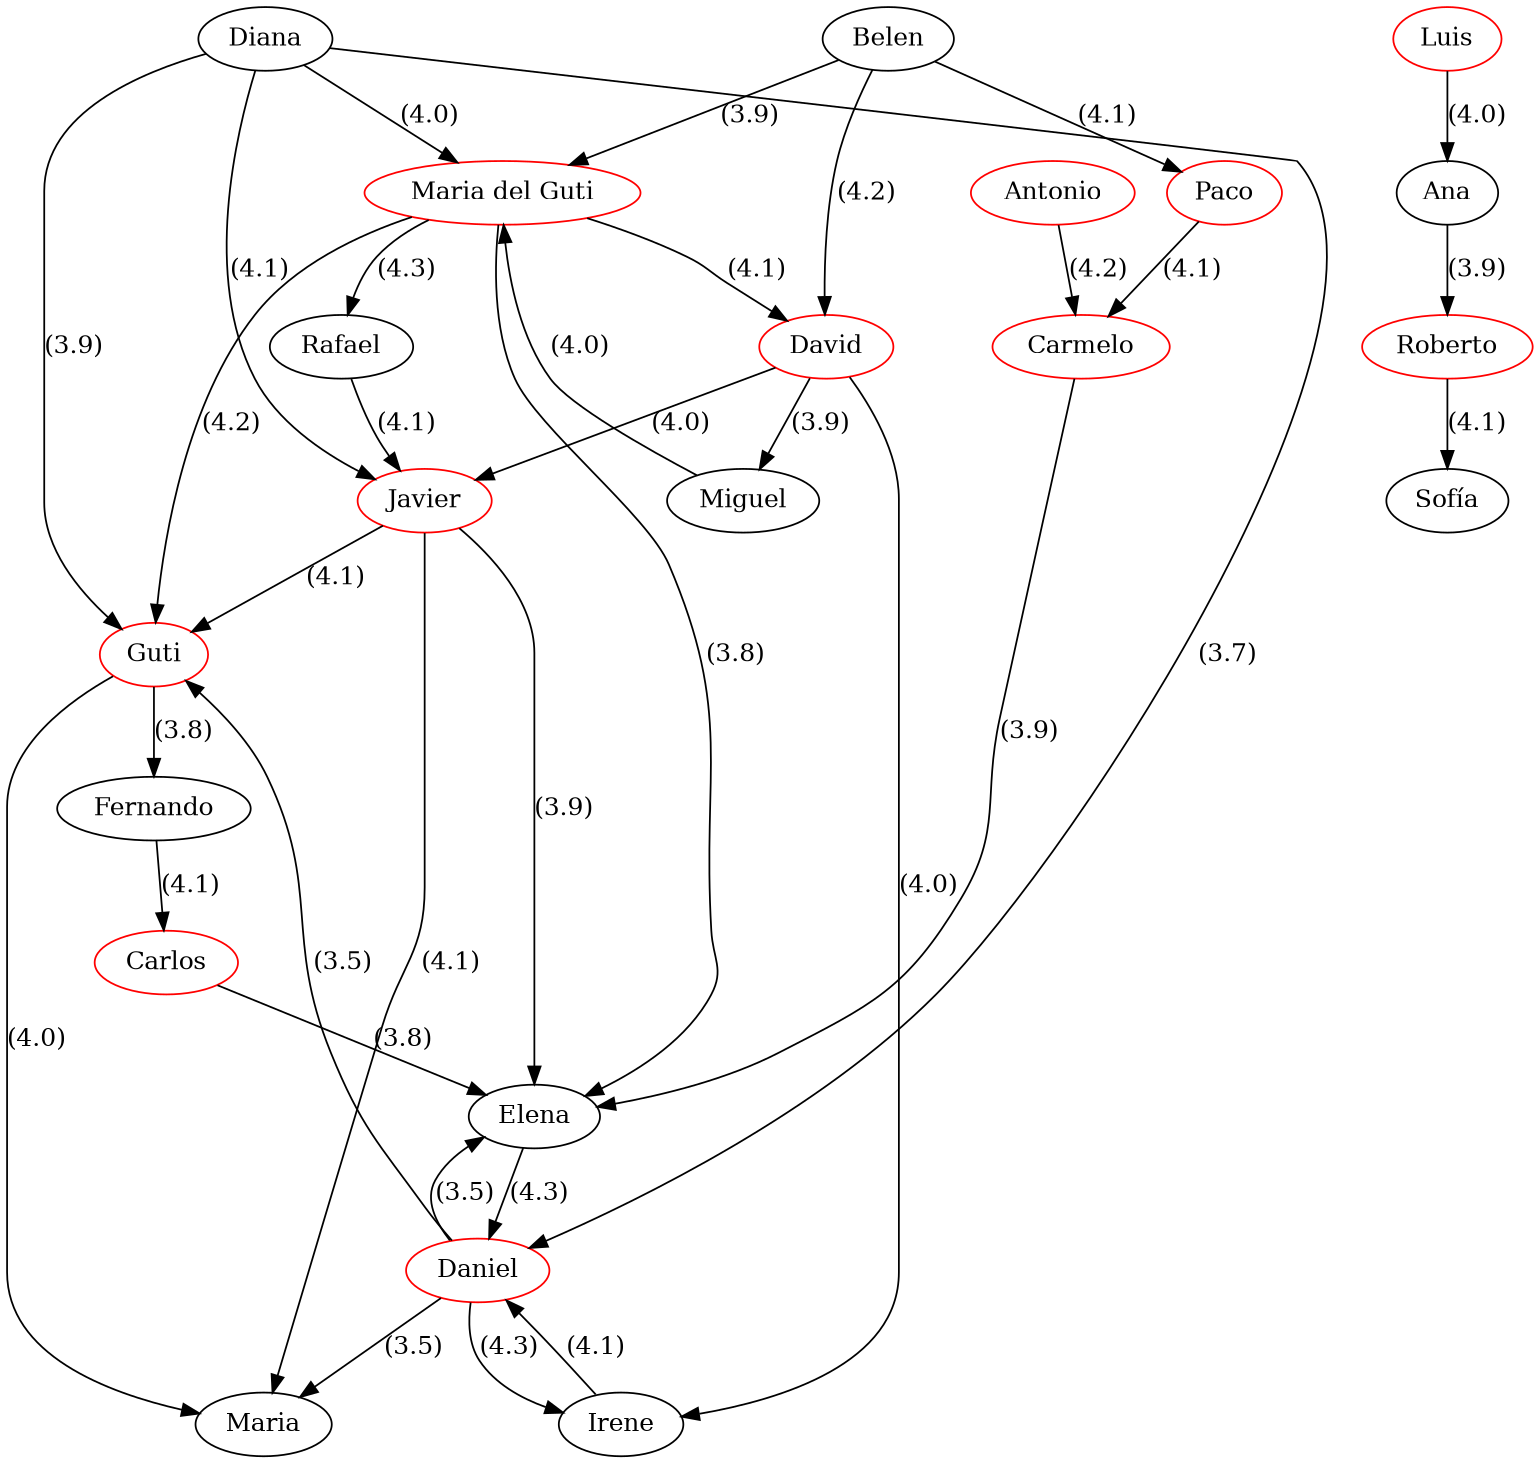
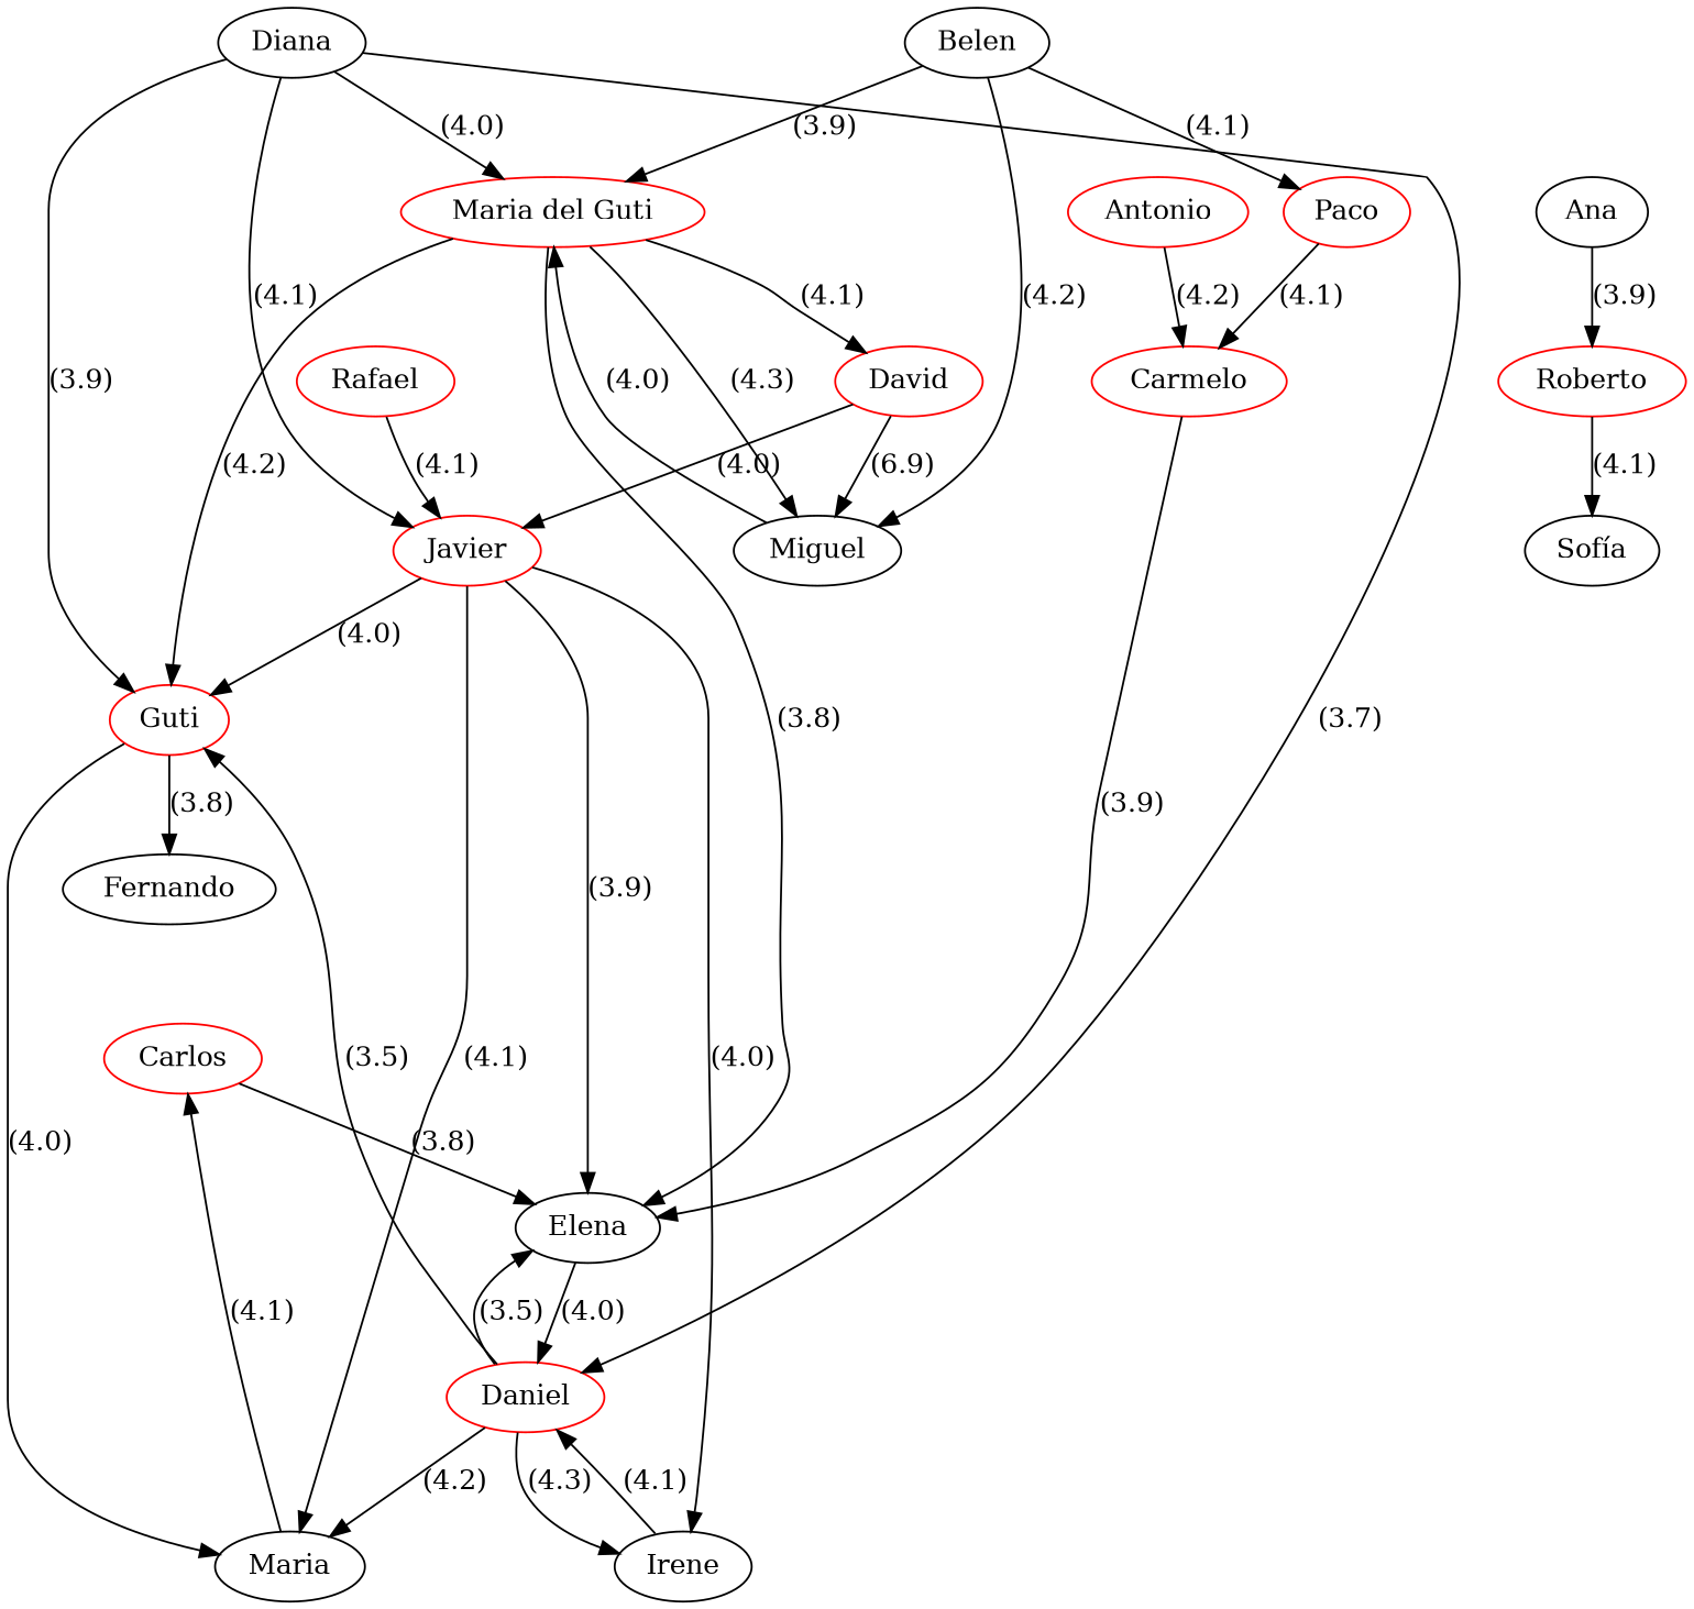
  strict digraph {
    node [color=red]
    edge [color=black]
    n1 [label=Diana color=""]
    n2 [label=Guti]
    n3 [label=Daniel]
    n4 [label=Javier]
    n5 [label="Maria del Guti"]
    n6 [label=Fernando color=""]
    n7 [label=Maria color=""]
    n8 [label=Elena color=""]
    n9 [label=Irene color=""]
    n10 [label=David]
    n11 [label=Miguel color=""]
    n12 [label=Carlos]
    n13 [label=Belen color=""]
    n14 [label=Paco]
    n15 [label=Carmelo]
-   n16 [label=Rafael color=""]
+   n16 [label=Rafael]
    n17 [label=Antonio]
-   n18 [label=Luis]
    n19 [label=Ana color=""]
    n20 [label=Roberto]
    n21 [label="Sofía" color=""]
    n1 -> n2 [label="(3.9)"]
    n1 -> n3 [label="(3.7)"]
    n1 -> n4 [label="(4.1)"]
    n1 -> n5 [label="(4.0)"]
    n2 -> n6 [label="(3.8)"]
    n2 -> n7 [label="(4.0)"]
    n3 -> n2 [label="(3.5)"]
-   n3 -> n7 [label="(3.5)"]
+   n3 -> n7 [label="(4.2)"]
    n3 -> n8 [label="(3.5)"]
    n3 -> n9 [label="(4.3)"]
-   n4 -> n2 [label="(4.1)"]
+   n4 -> n2 [label="(4.0)"]
    n4 -> n7 [label="(4.1)"]
    n4 -> n8 [label="(3.9)"]
-   n10 -> n9 [label="(4.0)"]
+   n4 -> n9 [label="(4.0)"]
    n5 -> n2 [label="(4.2)"]
    n5 -> n8 [label="(3.8)"]
    n5 -> n10 [label="(4.1)"]
-   n5 -> n16 [label="(4.3)"]
-   n6 -> n12 [label="(4.1)"]
-   n8 -> n3 [label="(4.3)"]
+   n5 -> n11 [label="(4.3)"]
+   n7 -> n12 [label="(4.1)"]
+   n8 -> n3 [label="(4.0)"]
    n9 -> n3 [label="(4.1)"]
    n10 -> n4 [label="(4.0)"]
-   n10 -> n11 [label="(3.9)"]
+   n10 -> n11 [label="(6.9)"]
    n11 -> n5 [label="(4.0)"]
    n12 -> n8 [label="(3.8)"]
    n13 -> n5 [label="(3.9)"]
-   n13 -> n10 [label="(4.2)"]
+   n13 -> n11 [label="(4.2)"]
    n13 -> n14 [label="(4.1)"]
    n14 -> n15 [label="(4.1)"]
    n15 -> n8 [label="(3.9)"]
    n16 -> n4 [label="(4.1)"]
    n17 -> n15 [label="(4.2)"]
-   n18 -> n19 [label="(4.0)"]
    n19 -> n20 [label="(3.9)"]
    n20 -> n21 [label="(4.1)"]
  }
